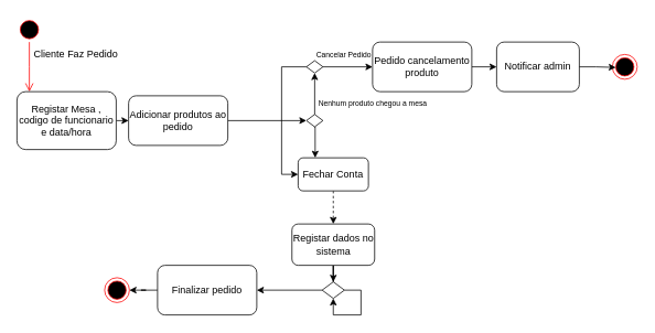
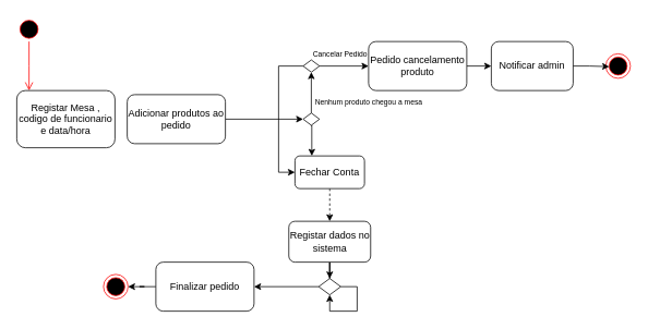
  <mxCell id="0" />
  <mxCell id="1" parent="0" />
  <mxCell id="2" value="" style="ellipse;html=1;shape=startState;fillColor=#000000;strokeColor=#ff0000;" vertex="1" parent="1"><mxGeometry x="20" y="20" width="30" height="30" as="geometry" /></mxCell>
  <mxCell id="3" value="" style="edgeStyle=orthogonalEdgeStyle;html=1;verticalAlign=bottom;endArrow=open;endSize=8;strokeColor=#ff0000;rounded=0;" edge="1" source="2" parent="1"><mxGeometry relative="1" as="geometry"><mxPoint x="35" y="110" as="targetPoint" /></mxGeometry></mxCell>
- <mxCell id="4" style="edgeStyle=orthogonalEdgeStyle;rounded=0;orthogonalLoop=1;jettySize=auto;html=1;exitX=1;exitY=0.5;exitDx=0;exitDy=0;entryX=0;entryY=0.5;entryDx=0;entryDy=0;" edge="1" parent="1" source="5" target="8"><mxGeometry relative="1" as="geometry" /></mxCell>
  <mxCell id="5" value="Registar Mesa , codigo de funcionario e data/hora" style="rounded=1;whiteSpace=wrap;html=1;" vertex="1" parent="1"><mxGeometry x="20" y="110" width="120" height="70" as="geometry" /></mxCell>
- <mxCell id="6" value="Cliente Faz Pedido" style="text;html=1;align=center;verticalAlign=middle;resizable=0;points=[];autosize=1;strokeColor=none;fillColor=none;" vertex="1" parent="1"><mxGeometry x="26" y="50" width="130" height="30" as="geometry" /></mxCell>
  <mxCell id="7" style="edgeStyle=orthogonalEdgeStyle;rounded=0;orthogonalLoop=1;jettySize=auto;html=1;exitX=1;exitY=0.5;exitDx=0;exitDy=0;entryX=0;entryY=0.5;entryDx=0;entryDy=0;" edge="1" parent="1" source="8" target="11"><mxGeometry relative="1" as="geometry" /></mxCell>
  <mxCell id="8" value="Adicionar produtos ao pedido" style="rounded=1;whiteSpace=wrap;html=1;" vertex="1" parent="1"><mxGeometry x="155" y="115" width="120" height="60" as="geometry" /></mxCell>
  <mxCell id="9" style="edgeStyle=orthogonalEdgeStyle;rounded=0;orthogonalLoop=1;jettySize=auto;html=1;entryX=0.5;entryY=1;entryDx=0;entryDy=0;" edge="1" parent="1" source="11" target="18"><mxGeometry relative="1" as="geometry"><mxPoint x="380" y="90" as="targetPoint" /></mxGeometry></mxCell>
  <mxCell id="10" style="edgeStyle=orthogonalEdgeStyle;rounded=0;orthogonalLoop=1;jettySize=auto;html=1;exitX=0.5;exitY=1;exitDx=0;exitDy=0;entryX=0.25;entryY=0;entryDx=0;entryDy=0;" edge="1" parent="1"><mxGeometry relative="1" as="geometry"><mxPoint x="379.36" y="152.5" as="sourcePoint" /><mxPoint x="380.61" y="190" as="targetPoint" /></mxGeometry></mxCell>
  <mxCell id="11" value="" style="rhombus;whiteSpace=wrap;html=1;" vertex="1" parent="1"><mxGeometry x="370" y="137.5" width="20" height="15" as="geometry" /></mxCell>
  <mxCell id="12" style="edgeStyle=orthogonalEdgeStyle;rounded=0;orthogonalLoop=1;jettySize=auto;html=1;exitX=1;exitY=0.5;exitDx=0;exitDy=0;entryX=0;entryY=0.5;entryDx=0;entryDy=0;" edge="1" parent="1" source="13" target="15"><mxGeometry relative="1" as="geometry" /></mxCell>
  <mxCell id="13" value="Pedido cancelamento produto" style="rounded=1;whiteSpace=wrap;html=1;" vertex="1" parent="1"><mxGeometry x="450" y="50" width="120" height="60" as="geometry" /></mxCell>
  <mxCell id="14" value="&lt;font style=&quot;font-size: 9px;&quot;&gt;Nenhum produto chegou a mesa&lt;/font&gt;" style="text;html=1;align=center;verticalAlign=middle;resizable=0;points=[];autosize=1;strokeColor=none;fillColor=none;" vertex="1" parent="1"><mxGeometry x="370" y="107.5" width="160" height="30" as="geometry" /></mxCell>
  <mxCell id="15" value="Notificar admin" style="rounded=1;whiteSpace=wrap;html=1;" vertex="1" parent="1"><mxGeometry x="600" y="50" width="100" height="60" as="geometry" /></mxCell>
  <mxCell id="16" style="edgeStyle=orthogonalEdgeStyle;rounded=0;orthogonalLoop=1;jettySize=auto;html=1;" edge="1" parent="1" source="18" target="13"><mxGeometry relative="1" as="geometry" /></mxCell>
  <mxCell id="17" style="edgeStyle=orthogonalEdgeStyle;rounded=0;orthogonalLoop=1;jettySize=auto;html=1;entryX=0;entryY=0.5;entryDx=0;entryDy=0;" edge="1" parent="1" source="18" target="21"><mxGeometry relative="1" as="geometry"><Array as="points"><mxPoint x="340" y="80" /><mxPoint x="340" y="210" /></Array></mxGeometry></mxCell>
  <mxCell id="18" value="" style="rhombus;whiteSpace=wrap;html=1;" vertex="1" parent="1"><mxGeometry x="370" y="72.5" width="20" height="15" as="geometry" /></mxCell>
  <mxCell id="19" value="&lt;font style=&quot;font-size: 9px;&quot;&gt;Cancelar Pedido&lt;/font&gt;" style="text;html=1;align=center;verticalAlign=middle;resizable=0;points=[];autosize=1;strokeColor=none;fillColor=none;" vertex="1" parent="1"><mxGeometry x="370" y="50" width="90" height="30" as="geometry" /></mxCell>
  <mxCell id="20" style="edgeStyle=orthogonalEdgeStyle;rounded=0;orthogonalLoop=1;jettySize=auto;html=1;entryX=0.5;entryY=0;entryDx=0;entryDy=0;dashed=1;" edge="1" parent="1" source="21" target="25"><mxGeometry relative="1" as="geometry" /></mxCell>
  <mxCell id="21" value="Fechar Conta" style="rounded=1;whiteSpace=wrap;html=1;" vertex="1" parent="1"><mxGeometry x="360" y="190" width="85" height="40" as="geometry" /></mxCell>
  <mxCell id="22" value="" style="ellipse;html=1;shape=endState;fillColor=#000000;strokeColor=#ff0000;" vertex="1" parent="1"><mxGeometry x="740" y="65" width="30" height="30" as="geometry" /></mxCell>
  <mxCell id="23" style="edgeStyle=orthogonalEdgeStyle;rounded=0;orthogonalLoop=1;jettySize=auto;html=1;entryX=0.138;entryY=0.524;entryDx=0;entryDy=0;entryPerimeter=0;" edge="1" parent="1" source="15" target="22"><mxGeometry relative="1" as="geometry" /></mxCell>
  <mxCell id="24" style="edgeStyle=orthogonalEdgeStyle;rounded=0;orthogonalLoop=1;jettySize=auto;html=1;entryX=0.5;entryY=0;entryDx=0;entryDy=0;" edge="1" parent="1" source="25" target="27"><mxGeometry relative="1" as="geometry" /></mxCell>
  <mxCell id="25" value="Registar dados no sistema" style="rounded=1;whiteSpace=wrap;html=1;" vertex="1" parent="1"><mxGeometry x="352.5" y="270" width="100" height="50" as="geometry" /></mxCell>
  <mxCell id="26" style="edgeStyle=orthogonalEdgeStyle;rounded=0;orthogonalLoop=1;jettySize=auto;html=1;entryX=1;entryY=0.5;entryDx=0;entryDy=0;" edge="1" parent="1" source="27" target="29"><mxGeometry relative="1" as="geometry" /></mxCell>
  <mxCell id="27" value="" style="rhombus;whiteSpace=wrap;html=1;" vertex="1" parent="1"><mxGeometry x="389" y="340" width="27" height="20" as="geometry" /></mxCell>
  <mxCell id="28" style="edgeStyle=orthogonalEdgeStyle;rounded=0;orthogonalLoop=1;jettySize=auto;html=1;entryX=1;entryY=0.5;entryDx=0;entryDy=0;" edge="1" parent="1" source="29" target="31"><mxGeometry relative="1" as="geometry" /></mxCell>
  <mxCell id="29" value="Finalizar pedido" style="rounded=1;whiteSpace=wrap;html=1;" vertex="1" parent="1"><mxGeometry x="190" y="320" width="120" height="60" as="geometry" /></mxCell>
  <mxCell id="30" style="edgeStyle=orthogonalEdgeStyle;rounded=0;orthogonalLoop=1;jettySize=auto;html=1;entryX=0.5;entryY=1;entryDx=0;entryDy=0;" edge="1" parent="1" source="27" target="27"><mxGeometry relative="1" as="geometry"><Array as="points"><mxPoint x="436" y="350" /><mxPoint x="436" y="380" /><mxPoint x="403" y="380" /></Array></mxGeometry></mxCell>
  <mxCell id="31" value="" style="ellipse;html=1;shape=endState;fillColor=#000000;strokeColor=#ff0000;" vertex="1" parent="1"><mxGeometry x="126" y="335" width="30" height="30" as="geometry" /></mxCell>
